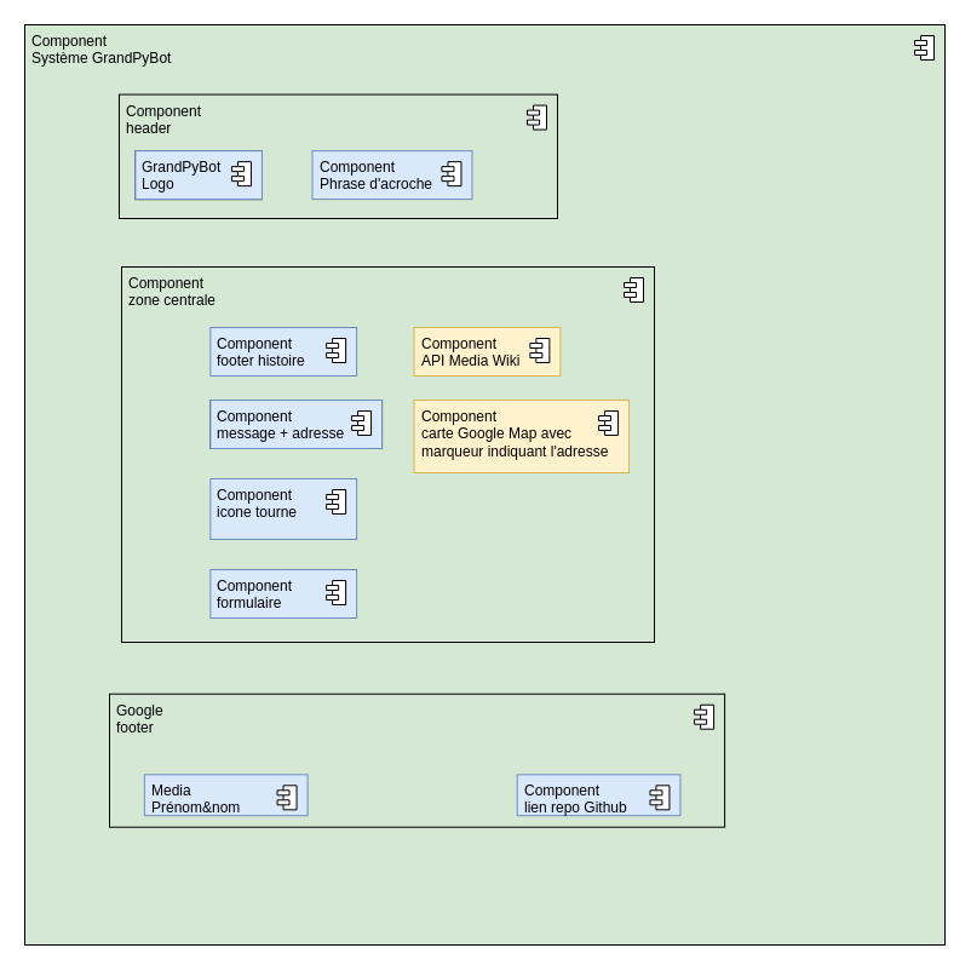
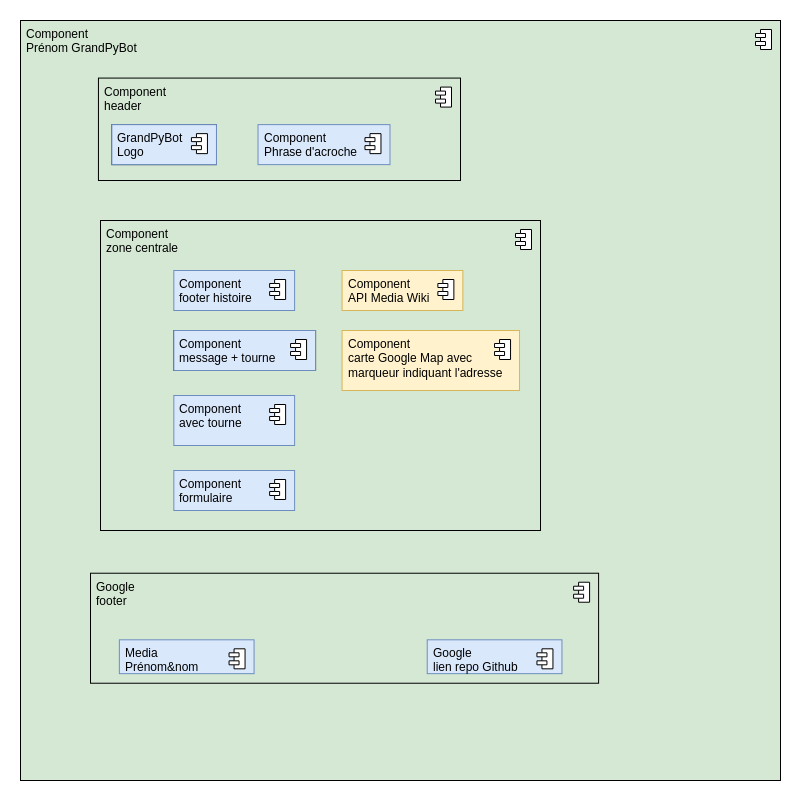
  <mxCell id="0" />
  <mxCell id="1" parent="0" />
  <mxCell id="2" value="" style="fontStyle=1;align=center;verticalAlign=top;childLayout=stackLayout;horizontal=1;horizontalStack=0;resizeParent=1;resizeParentMax=0;resizeLast=0;marginBottom=0;fillColor=#d5e8d4;strokeColor=#82b366;" vertex="1" parent="1"><mxGeometry x="20" y="20" width="760" height="760" as="geometry" /></mxCell>
- <mxCell id="3" value="Component&lt;br&gt;Système GrandPyBot" style="html=1;align=left;spacingLeft=4;verticalAlign=top;fillColor=none;" vertex="1" parent="2"><mxGeometry width="760" height="760" as="geometry" /></mxCell>
+ <mxCell id="3" value="Component&lt;br&gt;Prénom GrandPyBot" style="html=1;align=left;spacingLeft=4;verticalAlign=top;fillColor=none;" vertex="1" parent="2"><mxGeometry width="760" height="760" as="geometry" /></mxCell>
  <mxCell id="4" value="" style="shape=module;jettyWidth=10;jettyHeight=4;" vertex="1" parent="3"><mxGeometry x="1" width="16" height="20" relative="1" as="geometry"><mxPoint x="-25" y="9" as="offset" /></mxGeometry></mxCell>
  <mxCell id="5" value="Component&lt;br&gt;header" style="html=1;align=left;spacingLeft=4;verticalAlign=top;fillColor=none;" vertex="1" parent="3"><mxGeometry x="77.95" y="57.58" width="362.05" height="102.42" as="geometry" /></mxCell>
  <mxCell id="6" value="" style="shape=module;jettyWidth=10;jettyHeight=4;" vertex="1" parent="5"><mxGeometry x="1" width="16" height="20" relative="1" as="geometry"><mxPoint x="-25" y="9" as="offset" /></mxGeometry></mxCell>
  <mxCell id="7" value="" style="fontStyle=1;align=center;verticalAlign=top;childLayout=stackLayout;horizontal=1;horizontalStack=0;resizeParent=1;resizeParentMax=0;resizeLast=0;marginBottom=0;fillColor=#dae8fc;strokeColor=#6c8ebf;" vertex="1" parent="5"><mxGeometry x="159.57" y="46.555" width="131.96" height="40" as="geometry" /></mxCell>
  <mxCell id="8" value="Component&lt;br&gt;Phrase d'acroche" style="html=1;align=left;spacingLeft=4;verticalAlign=top;strokeColor=none;fillColor=none;" vertex="1" parent="7"><mxGeometry width="131.96" height="40" as="geometry" /></mxCell>
  <mxCell id="9" value="" style="shape=module;jettyWidth=10;jettyHeight=4;" vertex="1" parent="8"><mxGeometry x="1" width="16" height="20" relative="1" as="geometry"><mxPoint x="-25" y="9" as="offset" /></mxGeometry></mxCell>
  <mxCell id="10" value="" style="fontStyle=1;align=center;verticalAlign=top;childLayout=stackLayout;horizontal=1;horizontalStack=0;resizeParent=1;resizeParentMax=0;resizeLast=0;marginBottom=0;" vertex="1" parent="5"><mxGeometry x="13.409" y="46.555" width="104.59" height="40" as="geometry" /></mxCell>
  <mxCell id="11" value="GrandPyBot&lt;br&gt;Logo" style="html=1;align=left;spacingLeft=4;verticalAlign=top;strokeColor=#6c8ebf;fillColor=#dae8fc;" vertex="1" parent="10"><mxGeometry width="104.59" height="40" as="geometry" /></mxCell>
  <mxCell id="12" value="" style="shape=module;jettyWidth=10;jettyHeight=4;" vertex="1" parent="11"><mxGeometry x="1" width="16" height="20" relative="1" as="geometry"><mxPoint x="-25" y="9" as="offset" /></mxGeometry></mxCell>
  <mxCell id="13" value="" style="fontStyle=1;align=center;verticalAlign=top;childLayout=stackLayout;horizontal=1;horizontalStack=0;resizeParent=1;resizeParentMax=0;resizeLast=0;marginBottom=0;fillColor=#d5e8d4;" vertex="1" parent="3"><mxGeometry x="70" y="552.73" width="508.1" height="110" as="geometry" /></mxCell>
  <mxCell id="14" value="Google&lt;br&gt;footer" style="html=1;align=left;spacingLeft=4;verticalAlign=top;strokeColor=none;fillColor=none;" vertex="1" parent="13"><mxGeometry width="508.1" height="110" as="geometry" /></mxCell>
  <mxCell id="15" value="" style="shape=module;jettyWidth=10;jettyHeight=4;" vertex="1" parent="14"><mxGeometry x="1" width="16" height="20" relative="1" as="geometry"><mxPoint x="-25" y="9" as="offset" /></mxGeometry></mxCell>
  <mxCell id="16" value="Media&lt;br&gt;Prénom&amp;amp;nom" style="html=1;align=left;spacingLeft=4;verticalAlign=top;fillColor=#dae8fc;strokeColor=#6c8ebf;" vertex="1" parent="14"><mxGeometry x="28.864" y="66.59" width="134.698" height="33.85" as="geometry" /></mxCell>
  <mxCell id="17" value="" style="shape=module;jettyWidth=10;jettyHeight=4;" vertex="1" parent="16"><mxGeometry x="1" width="16" height="20" relative="1" as="geometry"><mxPoint x="-25" y="9" as="offset" /></mxGeometry></mxCell>
- <mxCell id="18" value="Component&lt;br&gt;lien repo Github" style="html=1;align=left;spacingLeft=4;verticalAlign=top;fillColor=#dae8fc;strokeColor=#6c8ebf;" vertex="1" parent="14"><mxGeometry x="336.741" y="66.589" width="134.697" height="33.847" as="geometry" /></mxCell>
+ <mxCell id="18" value="Google&lt;br&gt;lien repo Github" style="html=1;align=left;spacingLeft=4;verticalAlign=top;fillColor=#dae8fc;strokeColor=#6c8ebf;" vertex="1" parent="14"><mxGeometry x="336.741" y="66.589" width="134.697" height="33.847" as="geometry" /></mxCell>
  <mxCell id="19" value="" style="shape=module;jettyWidth=10;jettyHeight=4;" vertex="1" parent="18"><mxGeometry x="1" width="16" height="20" relative="1" as="geometry"><mxPoint x="-25" y="9" as="offset" /></mxGeometry></mxCell>
  <mxCell id="20" value="Component&lt;br&gt;zone centrale" style="html=1;align=left;spacingLeft=4;verticalAlign=top;fillColor=none;" vertex="1" parent="3"><mxGeometry x="80" y="200" width="440" height="310" as="geometry" /></mxCell>
  <mxCell id="21" value="" style="shape=module;jettyWidth=10;jettyHeight=4;" vertex="1" parent="20"><mxGeometry x="1" width="16" height="20" relative="1" as="geometry"><mxPoint x="-25" y="9" as="offset" /></mxGeometry></mxCell>
  <mxCell id="22" value="Component&lt;br&gt;formulaire" style="html=1;align=left;spacingLeft=4;verticalAlign=top;fillColor=#dae8fc;strokeColor=#6c8ebf;" vertex="1" parent="20"><mxGeometry x="73.336" y="250" width="120.784" height="40" as="geometry" /></mxCell>
  <mxCell id="23" value="" style="shape=module;jettyWidth=10;jettyHeight=4;" vertex="1" parent="22"><mxGeometry x="1" width="16" height="20" relative="1" as="geometry"><mxPoint x="-25" y="9" as="offset" /></mxGeometry></mxCell>
  <mxCell id="24" value="" style="fontStyle=1;align=center;verticalAlign=top;childLayout=stackLayout;horizontal=1;horizontalStack=0;resizeParent=1;resizeParentMax=0;resizeLast=0;marginBottom=0;" vertex="1" parent="20"><mxGeometry x="73.336" y="109.997" width="141.732" height="40" as="geometry" /></mxCell>
- <mxCell id="25" value="Component&lt;br&gt;message + adresse" style="html=1;align=left;spacingLeft=4;verticalAlign=top;strokeColor=#6c8ebf;fillColor=#dae8fc;" vertex="1" parent="24"><mxGeometry width="141.732" height="40" as="geometry" /></mxCell>
+ <mxCell id="25" value="Component&lt;br&gt;message + tourne" style="html=1;align=left;spacingLeft=4;verticalAlign=top;strokeColor=#6c8ebf;fillColor=#dae8fc;" vertex="1" parent="24"><mxGeometry width="141.732" height="40" as="geometry" /></mxCell>
  <mxCell id="26" value="" style="shape=module;jettyWidth=10;jettyHeight=4;" vertex="1" parent="25"><mxGeometry x="1" width="16" height="20" relative="1" as="geometry"><mxPoint x="-25" y="9" as="offset" /></mxGeometry></mxCell>
- <mxCell id="27" value="Component&lt;br&gt;icone tourne" style="html=1;align=left;spacingLeft=4;verticalAlign=top;fillColor=#dae8fc;strokeColor=#6c8ebf;" vertex="1" parent="20"><mxGeometry x="73.336" y="174.997" width="120.784" height="50" as="geometry" /></mxCell>
+ <mxCell id="27" value="Component&lt;br&gt;avec tourne" style="html=1;align=left;spacingLeft=4;verticalAlign=top;fillColor=#dae8fc;strokeColor=#6c8ebf;" vertex="1" parent="20"><mxGeometry x="73.336" y="174.997" width="120.784" height="50" as="geometry" /></mxCell>
  <mxCell id="28" value="" style="shape=module;jettyWidth=10;jettyHeight=4;" vertex="1" parent="27"><mxGeometry x="1" width="16" height="20" relative="1" as="geometry"><mxPoint x="-25" y="9" as="offset" /></mxGeometry></mxCell>
  <mxCell id="29" value="Component&lt;br&gt;carte Google Map avec&lt;br&gt;marqueur indiquant l'adresse" style="html=1;align=left;spacingLeft=4;verticalAlign=top;fillColor=#fff2cc;strokeColor=#d6b656;" vertex="1" parent="20"><mxGeometry x="241.57" y="110" width="177.477" height="60" as="geometry" /></mxCell>
  <mxCell id="30" value="" style="shape=module;jettyWidth=10;jettyHeight=4;" vertex="1" parent="29"><mxGeometry x="1" width="16" height="20" relative="1" as="geometry"><mxPoint x="-25" y="9" as="offset" /></mxGeometry></mxCell>
  <mxCell id="31" value="" style="fontStyle=1;align=center;verticalAlign=top;childLayout=stackLayout;horizontal=1;horizontalStack=0;resizeParent=1;resizeParentMax=0;resizeLast=0;marginBottom=0;fillColor=#dae8fc;strokeColor=#6c8ebf;" vertex="1" parent="20"><mxGeometry x="73.332" y="50" width="120.784" height="40" as="geometry" /></mxCell>
  <mxCell id="32" value="Component&lt;br&gt;footer histoire" style="html=1;align=left;spacingLeft=4;verticalAlign=top;strokeColor=none;fillColor=none;" vertex="1" parent="31"><mxGeometry width="120.784" height="40" as="geometry" /></mxCell>
  <mxCell id="33" value="" style="shape=module;jettyWidth=10;jettyHeight=4;" vertex="1" parent="32"><mxGeometry x="1" width="16" height="20" relative="1" as="geometry"><mxPoint x="-25" y="9" as="offset" /></mxGeometry></mxCell>
  <mxCell id="34" value="Component&lt;br&gt;API Media Wiki" style="html=1;align=left;spacingLeft=4;verticalAlign=top;fillColor=#fff2cc;strokeColor=#d6b656;" vertex="1" parent="20"><mxGeometry x="241.575" y="50" width="120.784" height="40" as="geometry" /></mxCell>
  <mxCell id="35" value="" style="shape=module;jettyWidth=10;jettyHeight=4;" vertex="1" parent="34"><mxGeometry x="1" width="16" height="20" relative="1" as="geometry"><mxPoint x="-25" y="9" as="offset" /></mxGeometry></mxCell>
